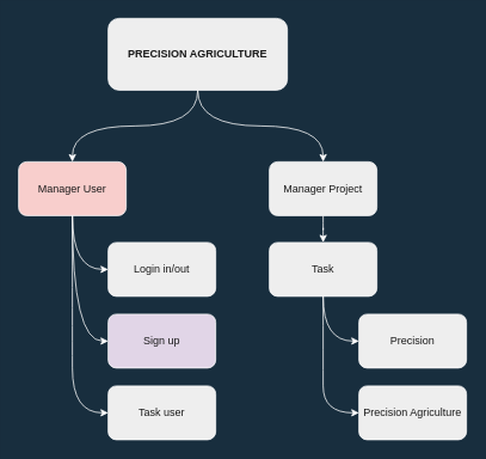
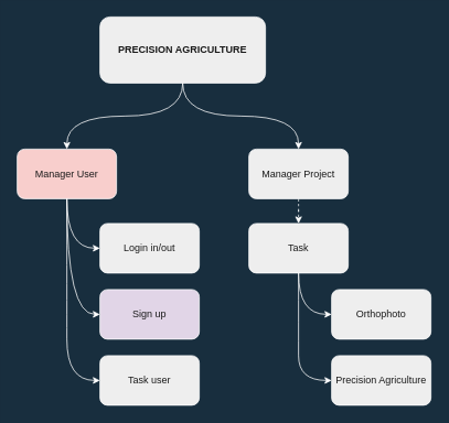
  <mxCell id="0" />
  <mxCell id="1" parent="0" />
  <mxCell id="2" value="&lt;b&gt;PRECISION AGRICULTURE&lt;/b&gt;" style="rounded=1;whiteSpace=wrap;html=1;fillColor=#EEEEEE;strokeColor=#FFFFFF;fontColor=#1A1A1A;" vertex="1" parent="1"><mxGeometry x="120" y="20" width="200" height="80" as="geometry" /></mxCell>
  <mxCell id="3" value="" style="endArrow=classic;html=1;rounded=0;exitX=0.5;exitY=1;exitDx=0;exitDy=0;strokeColor=#FFFFFF;fontColor=#FFFFFF;labelBackgroundColor=#182E3E;curved=1;" edge="1" parent="1" source="2"><mxGeometry width="50" height="50" relative="1" as="geometry"><mxPoint x="230" y="210" as="sourcePoint" /><mxPoint x="80" y="180" as="targetPoint" /><Array as="points"><mxPoint x="220" y="140" /><mxPoint x="80" y="140" /></Array></mxGeometry></mxCell>
  <mxCell id="4" value="" style="endArrow=classic;html=1;rounded=0;exitX=0.5;exitY=1;exitDx=0;exitDy=0;strokeColor=#FFFFFF;fontColor=#FFFFFF;labelBackgroundColor=#182E3E;curved=1;" edge="1" parent="1" source="2"><mxGeometry width="50" height="50" relative="1" as="geometry"><mxPoint x="230" y="110" as="sourcePoint" /><mxPoint x="360" y="180" as="targetPoint" /><Array as="points"><mxPoint x="220" y="140" /><mxPoint x="360" y="140" /></Array></mxGeometry></mxCell>
  <mxCell id="5" value="Manager User" style="rounded=1;whiteSpace=wrap;html=1;fillColor=#f8cecc;strokeColor=#FFFFFF;fontColor=#1A1A1A;" vertex="1" parent="1"><mxGeometry x="20" y="180" width="120" height="60" as="geometry" /></mxCell>
- <mxCell id="6" value="" style="edgeStyle=orthogonalEdgeStyle;rounded=0;orthogonalLoop=1;jettySize=auto;html=1;strokeColor=#FFFFFF;fontColor=#FFFFFF;labelBackgroundColor=#182E3E;curved=1;" edge="1" parent="1" source="7" target="14"><mxGeometry relative="1" as="geometry" /></mxCell>
+ <mxCell id="6" value="" style="edgeStyle=orthogonalEdgeStyle;rounded=0;orthogonalLoop=1;jettySize=auto;html=1;strokeColor=#FFFFFF;fontColor=#FFFFFF;labelBackgroundColor=#182E3E;curved=1;dashed=1;" edge="1" parent="1" source="7" target="14"><mxGeometry relative="1" as="geometry" /></mxCell>
  <mxCell id="7" value="Manager Project" style="rounded=1;whiteSpace=wrap;html=1;fillColor=#EEEEEE;strokeColor=#FFFFFF;fontColor=#1A1A1A;" vertex="1" parent="1"><mxGeometry x="300" y="180" width="120" height="60" as="geometry" /></mxCell>
  <mxCell id="8" value="" style="endArrow=classic;html=1;rounded=0;exitX=0.5;exitY=1;exitDx=0;exitDy=0;strokeColor=#FFFFFF;fontColor=#FFFFFF;labelBackgroundColor=#182E3E;curved=1;" edge="1" parent="1" source="5"><mxGeometry width="50" height="50" relative="1" as="geometry"><mxPoint x="150" y="260" as="sourcePoint" /><mxPoint x="120" y="300" as="targetPoint" /><Array as="points"><mxPoint x="80" y="300" /></Array></mxGeometry></mxCell>
  <mxCell id="9" value="" style="endArrow=classic;html=1;rounded=0;strokeColor=#FFFFFF;fontColor=#FFFFFF;labelBackgroundColor=#182E3E;curved=1;exitX=0.5;exitY=1;exitDx=0;exitDy=0;" edge="1" parent="1" source="5"><mxGeometry width="50" height="50" relative="1" as="geometry"><mxPoint x="80" y="300" as="sourcePoint" /><mxPoint x="120" y="380" as="targetPoint" /><Array as="points"><mxPoint x="80" y="380" /></Array></mxGeometry></mxCell>
  <mxCell id="10" value="Login in/out" style="rounded=1;whiteSpace=wrap;html=1;fillColor=#EEEEEE;strokeColor=#FFFFFF;fontColor=#1A1A1A;" vertex="1" parent="1"><mxGeometry x="120" y="270" width="120" height="60" as="geometry" /></mxCell>
  <mxCell id="11" value="Sign up" style="rounded=1;whiteSpace=wrap;html=1;fillColor=#e1d5e7;strokeColor=#FFFFFF;fontColor=#1A1A1A;" vertex="1" parent="1"><mxGeometry x="120" y="350" width="120" height="60" as="geometry" /></mxCell>
  <mxCell id="12" value="" style="endArrow=classic;html=1;rounded=0;strokeColor=#FFFFFF;fontColor=#FFFFFF;labelBackgroundColor=#182E3E;curved=1;exitX=0.5;exitY=1;exitDx=0;exitDy=0;" edge="1" parent="1" source="5"><mxGeometry width="50" height="50" relative="1" as="geometry"><mxPoint x="80" y="380" as="sourcePoint" /><mxPoint x="120" y="460" as="targetPoint" /><Array as="points"><mxPoint x="80" y="360" /><mxPoint x="80" y="460" /></Array></mxGeometry></mxCell>
  <mxCell id="13" value="Task user" style="rounded=1;whiteSpace=wrap;html=1;fillColor=#EEEEEE;strokeColor=#FFFFFF;fontColor=#1A1A1A;" vertex="1" parent="1"><mxGeometry x="120" y="430" width="120" height="60" as="geometry" /></mxCell>
  <mxCell id="14" value="Task" style="whiteSpace=wrap;html=1;rounded=1;fillColor=#EEEEEE;strokeColor=#FFFFFF;fontColor=#1A1A1A;" vertex="1" parent="1"><mxGeometry x="300" y="270" width="120" height="60" as="geometry" /></mxCell>
  <mxCell id="15" value="" style="endArrow=classic;html=1;rounded=0;exitX=0.5;exitY=1;exitDx=0;exitDy=0;strokeColor=#FFFFFF;fontColor=#FFFFFF;labelBackgroundColor=#182E3E;curved=1;" edge="1" parent="1" source="14"><mxGeometry width="50" height="50" relative="1" as="geometry"><mxPoint x="360" y="380" as="sourcePoint" /><mxPoint x="400" y="380" as="targetPoint" /><Array as="points"><mxPoint x="360" y="380" /></Array></mxGeometry></mxCell>
- <mxCell id="16" value="Precision" style="rounded=1;whiteSpace=wrap;html=1;fillColor=#EEEEEE;strokeColor=#FFFFFF;fontColor=#1A1A1A;" vertex="1" parent="1"><mxGeometry x="400" y="350" width="120" height="60" as="geometry" /></mxCell>
+ <mxCell id="16" value="Orthophoto" style="rounded=1;whiteSpace=wrap;html=1;fillColor=#EEEEEE;strokeColor=#FFFFFF;fontColor=#1A1A1A;" vertex="1" parent="1"><mxGeometry x="400" y="350" width="120" height="60" as="geometry" /></mxCell>
  <mxCell id="17" value="" style="endArrow=classic;html=1;rounded=0;strokeColor=#FFFFFF;fontColor=#FFFFFF;labelBackgroundColor=#182E3E;curved=1;" edge="1" parent="1"><mxGeometry width="50" height="50" relative="1" as="geometry"><mxPoint x="360" y="330" as="sourcePoint" /><mxPoint x="400" y="460" as="targetPoint" /><Array as="points"><mxPoint x="360" y="400" /><mxPoint x="360" y="460" /></Array></mxGeometry></mxCell>
  <mxCell id="18" value="Precision Agriculture" style="rounded=1;whiteSpace=wrap;html=1;fillColor=#EEEEEE;strokeColor=#FFFFFF;fontColor=#1A1A1A;" vertex="1" parent="1"><mxGeometry x="400" y="430" width="120" height="60" as="geometry" /></mxCell>
